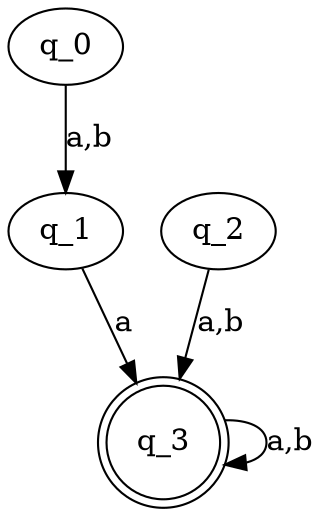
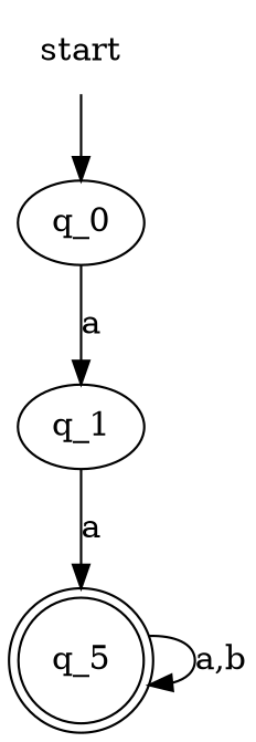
  digraph {
+   start [shape=plaintext]
    q_0
    q_1
-   q_3 [shape=doublecircle]
-   q_2
-   q_0 -> q_1 [label="a,b"]
+   q_3 [shape=doublecircle label=q_5]
+   start -> q_0
+   q_0 -> q_1 [label=a]
    q_1 -> q_3 [label=a]
    q_3 -> q_3 [label="a,b"]
-   q_2 -> q_3 [label="a,b"]
  }
